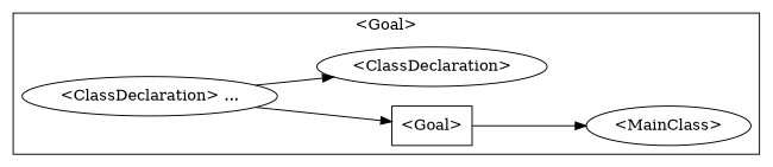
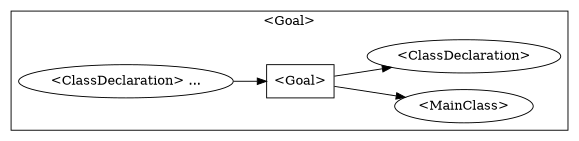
  digraph {
    rankdir=LR
    n1 [label="<Goal>" shape=box]
    n2 [label="<MainClass>"]
    n3 [label="<ClassDeclaration>"]
    n4 [label="<ClassDeclaration> ..."]
    subgraph cluster_1 {
      label=<<Goal>>
      n1
      n2
      n3
      n4
    }
    n1 -> n2
-   n4 -> n3
+   n1 -> n3
    n4 -> n1
  }
